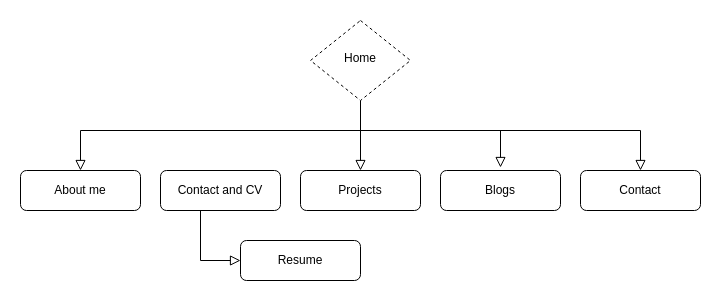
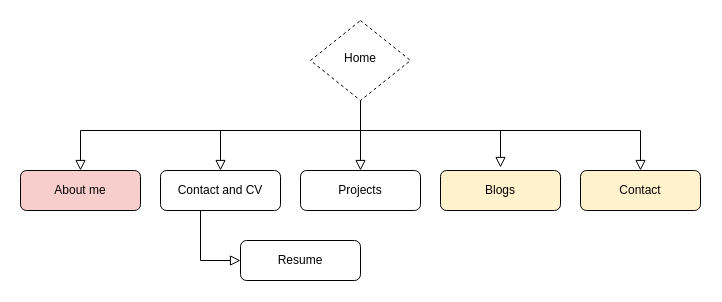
  <mxCell id="0" />
  <mxCell id="1" parent="0" />
  <mxCell id="2" value="" style="rounded=0;html=1;jettySize=auto;orthogonalLoop=1;fontSize=11;endArrow=block;endFill=0;endSize=8;strokeWidth=1;shadow=0;labelBackgroundColor=none;edgeStyle=orthogonalEdgeStyle;" parent="1" edge="1"><mxGeometry relative="1" as="geometry"><mxPoint x="360" y="130" as="sourcePoint" /><mxPoint x="360" y="170" as="targetPoint" /><Array as="points"><mxPoint x="360" y="160" /><mxPoint x="360" y="160" /></Array></mxGeometry></mxCell>
  <mxCell id="3" value="Projects" style="rounded=1;whiteSpace=wrap;html=1;fontSize=12;glass=0;strokeWidth=1;shadow=0;" parent="1" vertex="1"><mxGeometry x="300" y="170" width="120" height="40" as="geometry" /></mxCell>
+ <mxCell id="4" value="" style="rounded=0;html=1;jettySize=auto;orthogonalLoop=1;fontSize=11;endArrow=block;endFill=0;endSize=8;strokeWidth=1;shadow=0;labelBackgroundColor=none;edgeStyle=orthogonalEdgeStyle;entryX=0.5;entryY=0;entryDx=0;entryDy=0;" parent="1" source="6" target="9" edge="1"><mxGeometry y="20" relative="1" as="geometry"><mxPoint as="offset" /><mxPoint x="200" y="170" as="targetPoint" /><Array as="points"><mxPoint x="360" y="130" /><mxPoint x="220" y="130" /></Array></mxGeometry></mxCell>
  <mxCell id="5" value="" style="edgeStyle=orthogonalEdgeStyle;rounded=0;html=1;jettySize=auto;orthogonalLoop=1;fontSize=11;endArrow=block;endFill=0;endSize=8;strokeWidth=1;shadow=0;labelBackgroundColor=none;" parent="1" source="6" edge="1"><mxGeometry x="0.048" y="60" relative="1" as="geometry"><mxPoint as="offset" /><mxPoint x="500" y="167" as="targetPoint" /><Array as="points"><mxPoint x="360" y="130" /><mxPoint x="500" y="130" /></Array></mxGeometry></mxCell>
  <mxCell id="6" value="Home" style="rhombus;whiteSpace=wrap;html=1;shadow=0;fontFamily=Helvetica;fontSize=12;align=center;strokeWidth=1;spacing=6;spacingTop=-4;dashed=1;" parent="1" vertex="1"><mxGeometry x="310" y="20" width="100" height="80" as="geometry" /></mxCell>
- <mxCell id="7" value="Blogs" style="rounded=1;whiteSpace=wrap;html=1;fontSize=12;glass=0;strokeWidth=1;shadow=0;" parent="1" vertex="1"><mxGeometry x="440" y="170" width="120" height="40" as="geometry" /></mxCell>
- <mxCell id="8" value="Contact" style="rounded=1;whiteSpace=wrap;html=1;fontSize=12;glass=0;strokeWidth=1;shadow=0;" parent="1" vertex="1"><mxGeometry x="580" y="170" width="120" height="40" as="geometry" /></mxCell>
+ <mxCell id="7" value="Blogs" style="rounded=1;whiteSpace=wrap;html=1;fontSize=12;glass=0;strokeWidth=1;shadow=0;fillColor=#fff2cc;" parent="1" vertex="1"><mxGeometry x="440" y="170" width="120" height="40" as="geometry" /></mxCell>
+ <mxCell id="8" value="Contact" style="rounded=1;whiteSpace=wrap;html=1;fontSize=12;glass=0;strokeWidth=1;shadow=0;fillColor=#fff2cc;" parent="1" vertex="1"><mxGeometry x="580" y="170" width="120" height="40" as="geometry" /></mxCell>
  <mxCell id="9" value="Contact and CV" style="rounded=1;whiteSpace=wrap;html=1;fontSize=12;glass=0;strokeWidth=1;shadow=0;" parent="1" vertex="1"><mxGeometry x="160" y="170" width="120" height="40" as="geometry" /></mxCell>
- <mxCell id="10" value="About me" style="rounded=1;whiteSpace=wrap;html=1;fontSize=12;glass=0;strokeWidth=1;shadow=0;" vertex="1" parent="1"><mxGeometry x="20" y="170" width="120" height="40" as="geometry" /></mxCell>
+ <mxCell id="10" value="About me" style="rounded=1;whiteSpace=wrap;html=1;fontSize=12;glass=0;strokeWidth=1;shadow=0;fillColor=#f8cecc;" vertex="1" parent="1"><mxGeometry x="20" y="170" width="120" height="40" as="geometry" /></mxCell>
  <mxCell id="11" value="" style="rounded=0;html=1;jettySize=auto;orthogonalLoop=1;fontSize=11;endArrow=block;endFill=0;endSize=8;strokeWidth=1;shadow=0;labelBackgroundColor=none;edgeStyle=orthogonalEdgeStyle;entryX=0.5;entryY=0;entryDx=0;entryDy=0;" edge="1" parent="1" target="10"><mxGeometry y="20" relative="1" as="geometry"><mxPoint as="offset" /><mxPoint x="390" y="130" as="sourcePoint" /><mxPoint x="30" y="170" as="targetPoint" /><Array as="points"><mxPoint x="80" y="130" /></Array></mxGeometry></mxCell>
  <mxCell id="12" value="" style="edgeStyle=orthogonalEdgeStyle;rounded=0;html=1;jettySize=auto;orthogonalLoop=1;fontSize=11;endArrow=block;endFill=0;endSize=8;strokeWidth=1;shadow=0;labelBackgroundColor=none;" edge="1" parent="1"><mxGeometry x="0.048" y="60" relative="1" as="geometry"><mxPoint as="offset" /><mxPoint x="360" y="130" as="sourcePoint" /><mxPoint x="640" y="170" as="targetPoint" /><Array as="points"><mxPoint x="640" y="130" /><mxPoint x="640" y="170" /></Array></mxGeometry></mxCell>
  <mxCell id="13" value="" style="rounded=0;html=1;jettySize=auto;orthogonalLoop=1;fontSize=11;endArrow=block;endFill=0;endSize=8;strokeWidth=1;shadow=0;labelBackgroundColor=none;edgeStyle=orthogonalEdgeStyle;entryX=0;entryY=0.5;entryDx=0;entryDy=0;" edge="1" parent="1" target="14"><mxGeometry relative="1" as="geometry"><mxPoint x="200" y="210" as="sourcePoint" /><mxPoint x="220" y="260" as="targetPoint" /><Array as="points"><mxPoint x="200" y="260" /></Array></mxGeometry></mxCell>
  <mxCell id="14" value="Resume" style="rounded=1;whiteSpace=wrap;html=1;fontSize=12;glass=0;strokeWidth=1;shadow=0;" vertex="1" parent="1"><mxGeometry x="240" y="240" width="120" height="40" as="geometry" /></mxCell>
